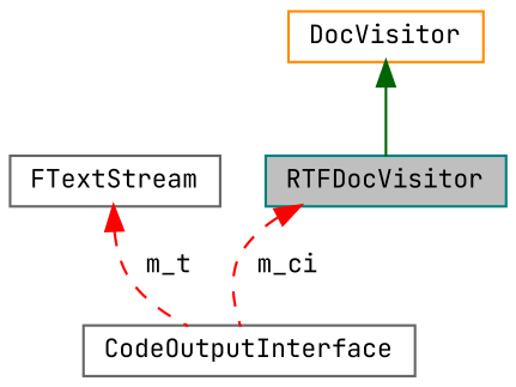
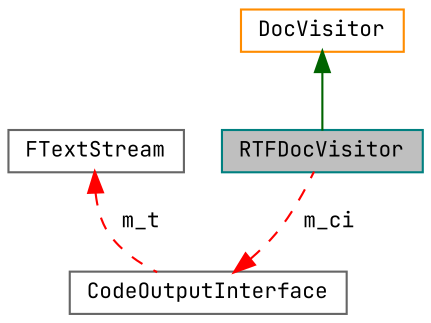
  digraph {
    fontname="JetBrains Mono"
    node [color=gray40 fillcolor=white fontname="JetBrains Mono" fontsize=10 shape=record style=filled]
    edge [color=red dir=back fontname="JetBrains Mono" fontsize=10 labelfontname=Helvetica labelfontsize=10 style=dashed]
    n1 [color=teal fillcolor=grey75 fontcolor=black height=0.2 label=RTFDocVisitor width=0.4]
    n2 [color=darkorange height=0.2 label=DocVisitor width=0.4]
    n3 [height=0.2 label=FTextStream width=0.4]
    n4 [height=0.2 label=CodeOutputInterface width=0.4]
    n2 -> n1 [color=darkgreen style=solid]
    n3 -> n4 [label=" m_t"]
-   n1 -> n4 [label=" m_ci"]
+   n4 -> n1 [label=" m_ci"]
  }
